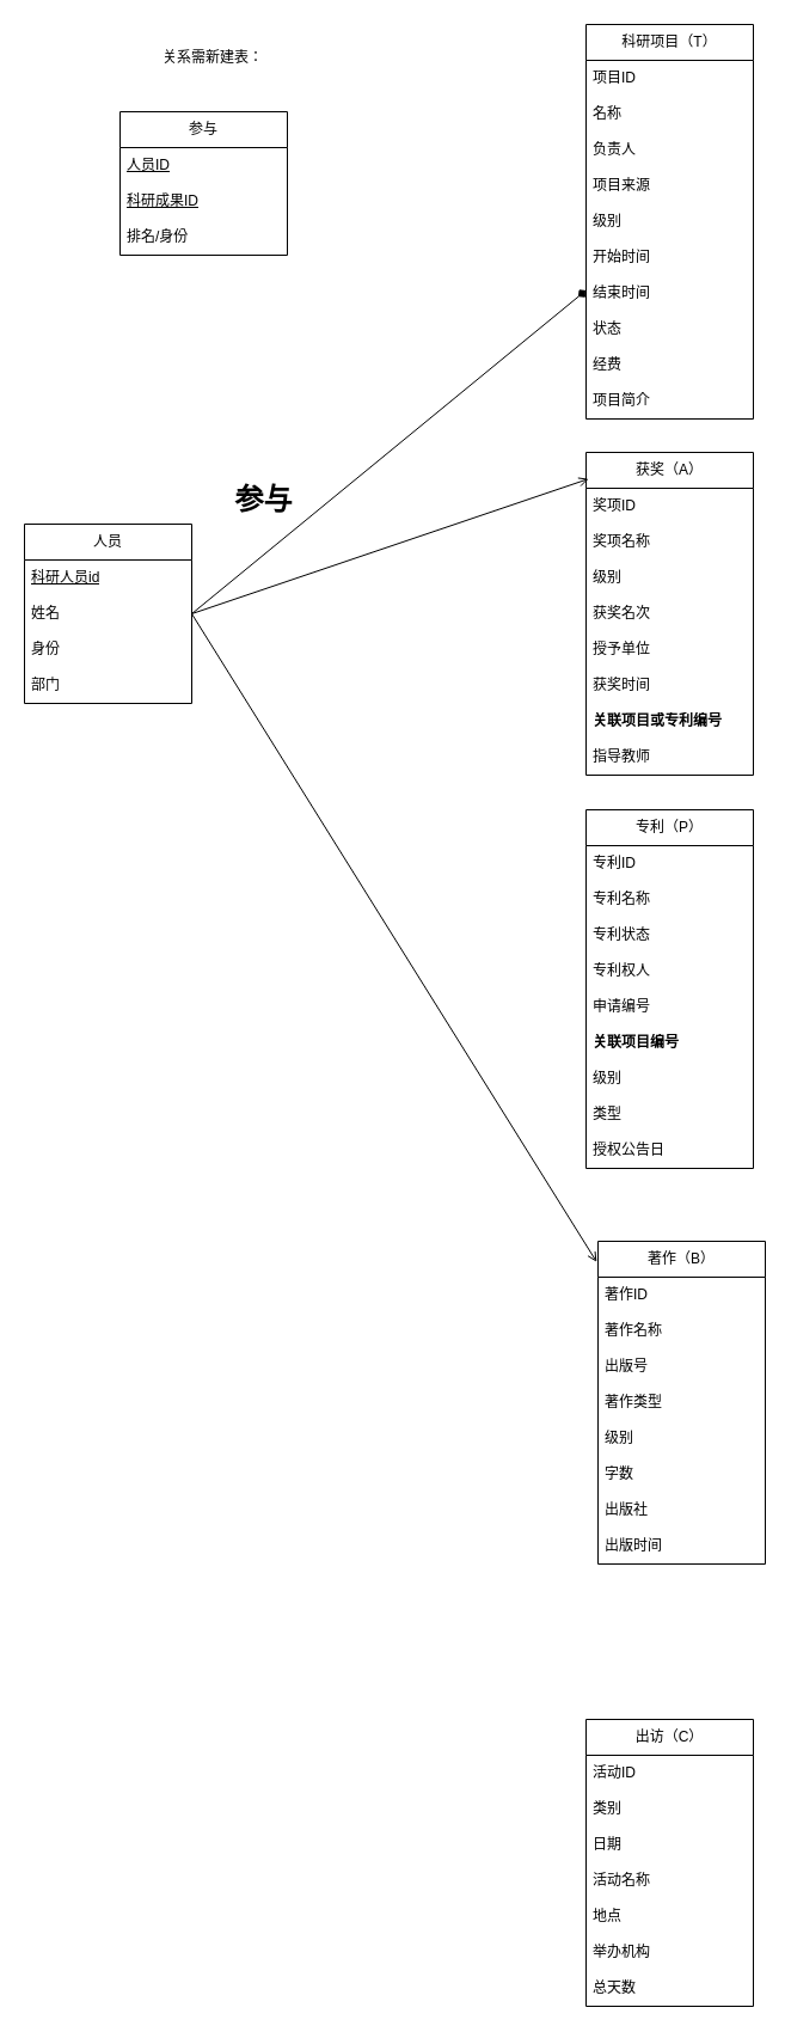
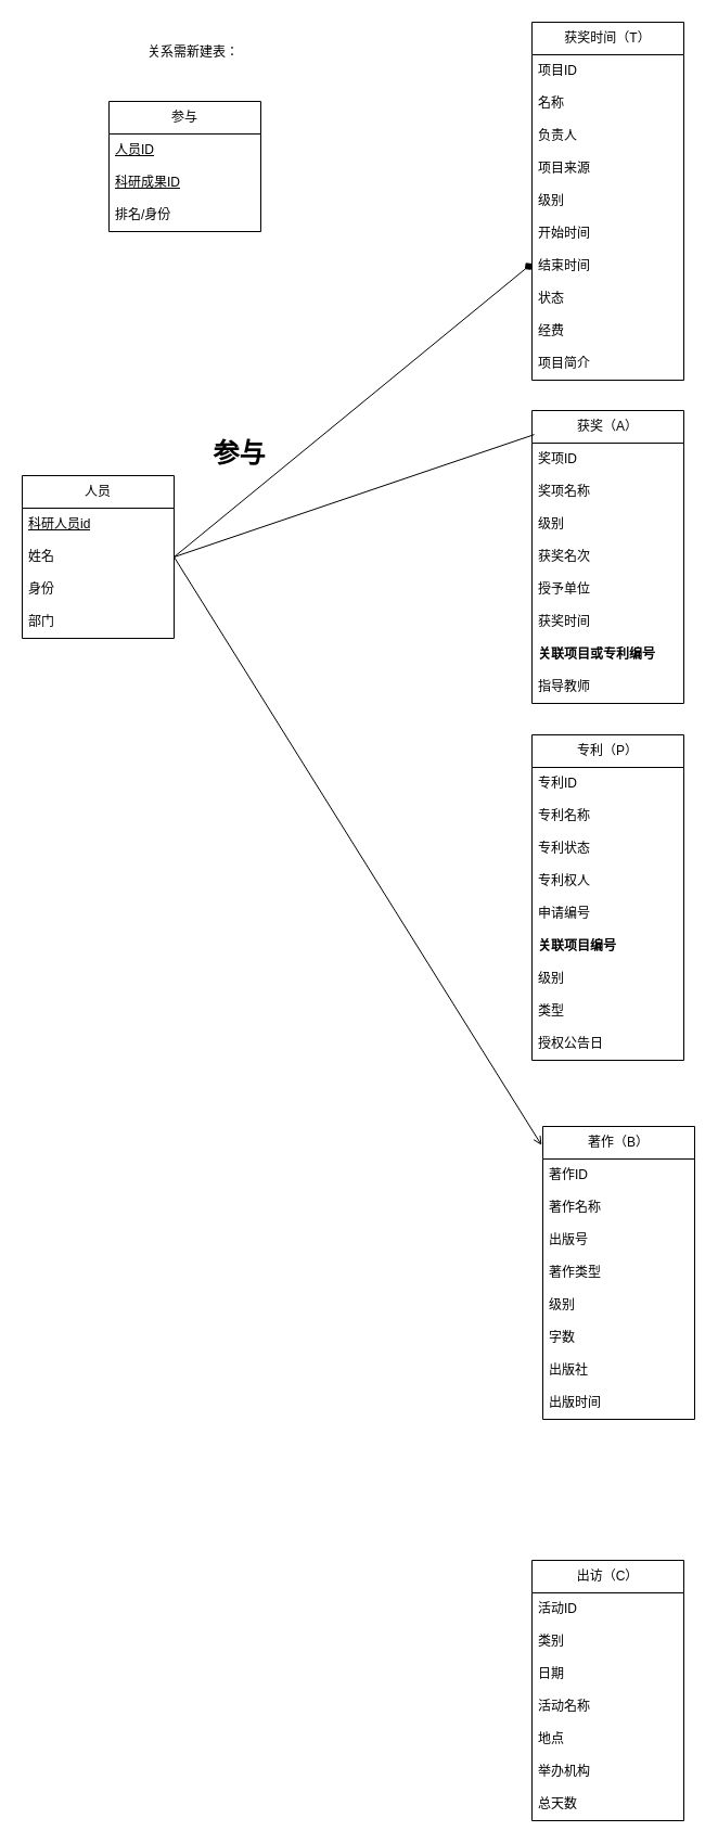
  <mxCell id="0" />
  <mxCell id="1" parent="0" />
- <mxCell id="2" value="科研项目（T）" style="swimlane;fontStyle=0;childLayout=stackLayout;horizontal=1;startSize=30;horizontalStack=0;resizeParent=1;resizeParentMax=0;resizeLast=0;collapsible=1;marginBottom=0;whiteSpace=wrap;html=1;" vertex="1" parent="1"><mxGeometry x="490" y="20" width="140" height="330" as="geometry" /></mxCell>
+ <mxCell id="2" value="获奖时间（T）" style="swimlane;fontStyle=0;childLayout=stackLayout;horizontal=1;startSize=30;horizontalStack=0;resizeParent=1;resizeParentMax=0;resizeLast=0;collapsible=1;marginBottom=0;whiteSpace=wrap;html=1;" vertex="1" parent="1"><mxGeometry x="490" y="20" width="140" height="330" as="geometry" /></mxCell>
  <mxCell id="3" value="项目ID" style="text;strokeColor=none;fillColor=none;align=left;verticalAlign=middle;spacingLeft=4;spacingRight=4;overflow=hidden;points=[[0,0.5],[1,0.5]];portConstraint=eastwest;rotatable=0;whiteSpace=wrap;html=1;" vertex="1" parent="2"><mxGeometry y="30" width="140" height="30" as="geometry" /></mxCell>
  <mxCell id="4" value="名称" style="text;strokeColor=none;fillColor=none;align=left;verticalAlign=middle;spacingLeft=4;spacingRight=4;overflow=hidden;points=[[0,0.5],[1,0.5]];portConstraint=eastwest;rotatable=0;whiteSpace=wrap;html=1;" vertex="1" parent="2"><mxGeometry y="60" width="140" height="30" as="geometry" /></mxCell>
  <mxCell id="5" value="负责人" style="text;strokeColor=none;fillColor=none;align=left;verticalAlign=middle;spacingLeft=4;spacingRight=4;overflow=hidden;points=[[0,0.5],[1,0.5]];portConstraint=eastwest;rotatable=0;whiteSpace=wrap;html=1;" vertex="1" parent="2"><mxGeometry y="90" width="140" height="30" as="geometry" /></mxCell>
  <mxCell id="6" value="项目来源" style="text;strokeColor=none;fillColor=none;align=left;verticalAlign=middle;spacingLeft=4;spacingRight=4;overflow=hidden;points=[[0,0.5],[1,0.5]];portConstraint=eastwest;rotatable=0;whiteSpace=wrap;html=1;" vertex="1" parent="2"><mxGeometry y="120" width="140" height="30" as="geometry" /></mxCell>
  <mxCell id="7" value="级别" style="text;strokeColor=none;fillColor=none;align=left;verticalAlign=middle;spacingLeft=4;spacingRight=4;overflow=hidden;points=[[0,0.5],[1,0.5]];portConstraint=eastwest;rotatable=0;whiteSpace=wrap;html=1;" vertex="1" parent="2"><mxGeometry y="150" width="140" height="30" as="geometry" /></mxCell>
  <mxCell id="8" value="开始时间" style="text;strokeColor=none;fillColor=none;align=left;verticalAlign=middle;spacingLeft=4;spacingRight=4;overflow=hidden;points=[[0,0.5],[1,0.5]];portConstraint=eastwest;rotatable=0;whiteSpace=wrap;html=1;" vertex="1" parent="2"><mxGeometry y="180" width="140" height="30" as="geometry" /></mxCell>
  <mxCell id="9" value="结束时间" style="text;strokeColor=none;fillColor=none;align=left;verticalAlign=middle;spacingLeft=4;spacingRight=4;overflow=hidden;points=[[0,0.5],[1,0.5]];portConstraint=eastwest;rotatable=0;whiteSpace=wrap;html=1;" vertex="1" parent="2"><mxGeometry y="210" width="140" height="30" as="geometry" /></mxCell>
  <mxCell id="10" value="状态" style="text;strokeColor=none;fillColor=none;align=left;verticalAlign=middle;spacingLeft=4;spacingRight=4;overflow=hidden;points=[[0,0.5],[1,0.5]];portConstraint=eastwest;rotatable=0;whiteSpace=wrap;html=1;" vertex="1" parent="2"><mxGeometry y="240" width="140" height="30" as="geometry" /></mxCell>
  <mxCell id="11" value="经费" style="text;strokeColor=none;fillColor=none;align=left;verticalAlign=middle;spacingLeft=4;spacingRight=4;overflow=hidden;points=[[0,0.5],[1,0.5]];portConstraint=eastwest;rotatable=0;whiteSpace=wrap;html=1;" vertex="1" parent="2"><mxGeometry y="270" width="140" height="30" as="geometry" /></mxCell>
  <mxCell id="12" value="项目简介" style="text;strokeColor=none;fillColor=none;align=left;verticalAlign=middle;spacingLeft=4;spacingRight=4;overflow=hidden;points=[[0,0.5],[1,0.5]];portConstraint=eastwest;rotatable=0;whiteSpace=wrap;html=1;" vertex="1" parent="2"><mxGeometry y="300" width="140" height="30" as="geometry" /></mxCell>
  <mxCell id="13" value="获奖（A）" style="swimlane;fontStyle=0;childLayout=stackLayout;horizontal=1;startSize=30;horizontalStack=0;resizeParent=1;resizeParentMax=0;resizeLast=0;collapsible=1;marginBottom=0;whiteSpace=wrap;html=1;" vertex="1" parent="1"><mxGeometry x="490" y="378" width="140" height="270" as="geometry" /></mxCell>
  <mxCell id="14" value="奖项ID" style="text;strokeColor=none;fillColor=none;align=left;verticalAlign=middle;spacingLeft=4;spacingRight=4;overflow=hidden;points=[[0,0.5],[1,0.5]];portConstraint=eastwest;rotatable=0;whiteSpace=wrap;html=1;" vertex="1" parent="13"><mxGeometry y="30" width="140" height="30" as="geometry" /></mxCell>
  <mxCell id="15" value="奖项名称" style="text;strokeColor=none;fillColor=none;align=left;verticalAlign=middle;spacingLeft=4;spacingRight=4;overflow=hidden;points=[[0,0.5],[1,0.5]];portConstraint=eastwest;rotatable=0;whiteSpace=wrap;html=1;" vertex="1" parent="13"><mxGeometry y="60" width="140" height="30" as="geometry" /></mxCell>
  <mxCell id="16" value="级别" style="text;strokeColor=none;fillColor=none;align=left;verticalAlign=middle;spacingLeft=4;spacingRight=4;overflow=hidden;points=[[0,0.5],[1,0.5]];portConstraint=eastwest;rotatable=0;whiteSpace=wrap;html=1;" vertex="1" parent="13"><mxGeometry y="90" width="140" height="30" as="geometry" /></mxCell>
  <mxCell id="17" value="获奖名次" style="text;strokeColor=none;fillColor=none;align=left;verticalAlign=middle;spacingLeft=4;spacingRight=4;overflow=hidden;points=[[0,0.5],[1,0.5]];portConstraint=eastwest;rotatable=0;whiteSpace=wrap;html=1;" vertex="1" parent="13"><mxGeometry y="120" width="140" height="30" as="geometry" /></mxCell>
  <mxCell id="18" value="授予单位" style="text;strokeColor=none;fillColor=none;align=left;verticalAlign=middle;spacingLeft=4;spacingRight=4;overflow=hidden;points=[[0,0.5],[1,0.5]];portConstraint=eastwest;rotatable=0;whiteSpace=wrap;html=1;" vertex="1" parent="13"><mxGeometry y="150" width="140" height="30" as="geometry" /></mxCell>
  <mxCell id="19" value="获奖时间" style="text;strokeColor=none;fillColor=none;align=left;verticalAlign=middle;spacingLeft=4;spacingRight=4;overflow=hidden;points=[[0,0.5],[1,0.5]];portConstraint=eastwest;rotatable=0;whiteSpace=wrap;html=1;" vertex="1" parent="13"><mxGeometry y="180" width="140" height="30" as="geometry" /></mxCell>
  <mxCell id="20" value="&lt;b&gt;关联项目或专利编号&lt;/b&gt;" style="text;strokeColor=none;fillColor=none;align=left;verticalAlign=middle;spacingLeft=4;spacingRight=4;overflow=hidden;points=[[0,0.5],[1,0.5]];portConstraint=eastwest;rotatable=0;whiteSpace=wrap;html=1;" vertex="1" parent="13"><mxGeometry y="210" width="140" height="30" as="geometry" /></mxCell>
  <mxCell id="21" value="指导教师" style="text;strokeColor=none;fillColor=none;align=left;verticalAlign=middle;spacingLeft=4;spacingRight=4;overflow=hidden;points=[[0,0.5],[1,0.5]];portConstraint=eastwest;rotatable=0;whiteSpace=wrap;html=1;" vertex="1" parent="13"><mxGeometry y="240" width="140" height="30" as="geometry" /></mxCell>
  <mxCell id="22" value="专利（P）" style="swimlane;fontStyle=0;childLayout=stackLayout;horizontal=1;startSize=30;horizontalStack=0;resizeParent=1;resizeParentMax=0;resizeLast=0;collapsible=1;marginBottom=0;whiteSpace=wrap;html=1;" vertex="1" parent="1"><mxGeometry x="490" y="677" width="140" height="300" as="geometry" /></mxCell>
  <mxCell id="23" value="专利ID" style="text;strokeColor=none;fillColor=none;align=left;verticalAlign=middle;spacingLeft=4;spacingRight=4;overflow=hidden;points=[[0,0.5],[1,0.5]];portConstraint=eastwest;rotatable=0;whiteSpace=wrap;html=1;" vertex="1" parent="22"><mxGeometry y="30" width="140" height="30" as="geometry" /></mxCell>
  <mxCell id="24" value="专利名称" style="text;strokeColor=none;fillColor=none;align=left;verticalAlign=middle;spacingLeft=4;spacingRight=4;overflow=hidden;points=[[0,0.5],[1,0.5]];portConstraint=eastwest;rotatable=0;whiteSpace=wrap;html=1;" vertex="1" parent="22"><mxGeometry y="60" width="140" height="30" as="geometry" /></mxCell>
  <mxCell id="25" value="专利状态" style="text;strokeColor=none;fillColor=none;align=left;verticalAlign=middle;spacingLeft=4;spacingRight=4;overflow=hidden;points=[[0,0.5],[1,0.5]];portConstraint=eastwest;rotatable=0;whiteSpace=wrap;html=1;" vertex="1" parent="22"><mxGeometry y="90" width="140" height="30" as="geometry" /></mxCell>
  <mxCell id="26" value="专利权人" style="text;strokeColor=none;fillColor=none;align=left;verticalAlign=middle;spacingLeft=4;spacingRight=4;overflow=hidden;points=[[0,0.5],[1,0.5]];portConstraint=eastwest;rotatable=0;whiteSpace=wrap;html=1;" vertex="1" parent="22"><mxGeometry y="120" width="140" height="30" as="geometry" /></mxCell>
  <mxCell id="27" value="申请编号" style="text;strokeColor=none;fillColor=none;align=left;verticalAlign=middle;spacingLeft=4;spacingRight=4;overflow=hidden;points=[[0,0.5],[1,0.5]];portConstraint=eastwest;rotatable=0;whiteSpace=wrap;html=1;" vertex="1" parent="22"><mxGeometry y="150" width="140" height="30" as="geometry" /></mxCell>
  <mxCell id="28" value="&lt;b&gt;关联项目编号&lt;/b&gt;" style="text;strokeColor=none;fillColor=none;align=left;verticalAlign=middle;spacingLeft=4;spacingRight=4;overflow=hidden;points=[[0,0.5],[1,0.5]];portConstraint=eastwest;rotatable=0;whiteSpace=wrap;html=1;" vertex="1" parent="22"><mxGeometry y="180" width="140" height="30" as="geometry" /></mxCell>
  <mxCell id="29" value="级别" style="text;strokeColor=none;fillColor=none;align=left;verticalAlign=middle;spacingLeft=4;spacingRight=4;overflow=hidden;points=[[0,0.5],[1,0.5]];portConstraint=eastwest;rotatable=0;whiteSpace=wrap;html=1;" vertex="1" parent="22"><mxGeometry y="210" width="140" height="30" as="geometry" /></mxCell>
  <mxCell id="30" value="类型" style="text;strokeColor=none;fillColor=none;align=left;verticalAlign=middle;spacingLeft=4;spacingRight=4;overflow=hidden;points=[[0,0.5],[1,0.5]];portConstraint=eastwest;rotatable=0;whiteSpace=wrap;html=1;" vertex="1" parent="22"><mxGeometry y="240" width="140" height="30" as="geometry" /></mxCell>
  <mxCell id="31" value="授权公告日" style="text;strokeColor=none;fillColor=none;align=left;verticalAlign=middle;spacingLeft=4;spacingRight=4;overflow=hidden;points=[[0,0.5],[1,0.5]];portConstraint=eastwest;rotatable=0;whiteSpace=wrap;html=1;" vertex="1" parent="22"><mxGeometry y="270" width="140" height="30" as="geometry" /></mxCell>
  <mxCell id="32" value="著作（B）" style="swimlane;fontStyle=0;childLayout=stackLayout;horizontal=1;startSize=30;horizontalStack=0;resizeParent=1;resizeParentMax=0;resizeLast=0;collapsible=1;marginBottom=0;whiteSpace=wrap;html=1;" vertex="1" parent="1"><mxGeometry x="500" y="1038" width="140" height="270" as="geometry" /></mxCell>
  <mxCell id="33" value="著作ID" style="text;strokeColor=none;fillColor=none;align=left;verticalAlign=middle;spacingLeft=4;spacingRight=4;overflow=hidden;points=[[0,0.5],[1,0.5]];portConstraint=eastwest;rotatable=0;whiteSpace=wrap;html=1;" vertex="1" parent="32"><mxGeometry y="30" width="140" height="30" as="geometry" /></mxCell>
  <mxCell id="34" value="著作名称" style="text;strokeColor=none;fillColor=none;align=left;verticalAlign=middle;spacingLeft=4;spacingRight=4;overflow=hidden;points=[[0,0.5],[1,0.5]];portConstraint=eastwest;rotatable=0;whiteSpace=wrap;html=1;" vertex="1" parent="32"><mxGeometry y="60" width="140" height="30" as="geometry" /></mxCell>
  <mxCell id="35" value="出版号" style="text;strokeColor=none;fillColor=none;align=left;verticalAlign=middle;spacingLeft=4;spacingRight=4;overflow=hidden;points=[[0,0.5],[1,0.5]];portConstraint=eastwest;rotatable=0;whiteSpace=wrap;html=1;" vertex="1" parent="32"><mxGeometry y="90" width="140" height="30" as="geometry" /></mxCell>
  <mxCell id="36" value="著作类型" style="text;strokeColor=none;fillColor=none;align=left;verticalAlign=middle;spacingLeft=4;spacingRight=4;overflow=hidden;points=[[0,0.5],[1,0.5]];portConstraint=eastwest;rotatable=0;whiteSpace=wrap;html=1;" vertex="1" parent="32"><mxGeometry y="120" width="140" height="30" as="geometry" /></mxCell>
  <mxCell id="37" value="级别" style="text;strokeColor=none;fillColor=none;align=left;verticalAlign=middle;spacingLeft=4;spacingRight=4;overflow=hidden;points=[[0,0.5],[1,0.5]];portConstraint=eastwest;rotatable=0;whiteSpace=wrap;html=1;" vertex="1" parent="32"><mxGeometry y="150" width="140" height="30" as="geometry" /></mxCell>
  <mxCell id="38" value="字数" style="text;strokeColor=none;fillColor=none;align=left;verticalAlign=middle;spacingLeft=4;spacingRight=4;overflow=hidden;points=[[0,0.5],[1,0.5]];portConstraint=eastwest;rotatable=0;whiteSpace=wrap;html=1;" vertex="1" parent="32"><mxGeometry y="180" width="140" height="30" as="geometry" /></mxCell>
  <mxCell id="39" value="出版社" style="text;strokeColor=none;fillColor=none;align=left;verticalAlign=middle;spacingLeft=4;spacingRight=4;overflow=hidden;points=[[0,0.5],[1,0.5]];portConstraint=eastwest;rotatable=0;whiteSpace=wrap;html=1;" vertex="1" parent="32"><mxGeometry y="210" width="140" height="30" as="geometry" /></mxCell>
  <mxCell id="40" value="出版时间" style="text;strokeColor=none;fillColor=none;align=left;verticalAlign=middle;spacingLeft=4;spacingRight=4;overflow=hidden;points=[[0,0.5],[1,0.5]];portConstraint=eastwest;rotatable=0;whiteSpace=wrap;html=1;" vertex="1" parent="32"><mxGeometry y="240" width="140" height="30" as="geometry" /></mxCell>
  <mxCell id="41" value="人员" style="swimlane;fontStyle=0;childLayout=stackLayout;horizontal=1;startSize=30;horizontalStack=0;resizeParent=1;resizeParentMax=0;resizeLast=0;collapsible=1;marginBottom=0;whiteSpace=wrap;html=1;" vertex="1" parent="1"><mxGeometry x="20" y="438" width="140" height="150" as="geometry" /></mxCell>
  <mxCell id="42" value="&lt;u&gt;科研人员id&lt;/u&gt;" style="text;strokeColor=none;fillColor=none;align=left;verticalAlign=middle;spacingLeft=4;spacingRight=4;overflow=hidden;points=[[0,0.5],[1,0.5]];portConstraint=eastwest;rotatable=0;whiteSpace=wrap;html=1;" vertex="1" parent="41"><mxGeometry y="30" width="140" height="30" as="geometry" /></mxCell>
  <mxCell id="43" value="姓名" style="text;strokeColor=none;fillColor=none;align=left;verticalAlign=middle;spacingLeft=4;spacingRight=4;overflow=hidden;points=[[0,0.5],[1,0.5]];portConstraint=eastwest;rotatable=0;whiteSpace=wrap;html=1;" vertex="1" parent="41"><mxGeometry y="60" width="140" height="30" as="geometry" /></mxCell>
  <mxCell id="44" value="身份" style="text;strokeColor=none;fillColor=none;align=left;verticalAlign=middle;spacingLeft=4;spacingRight=4;overflow=hidden;points=[[0,0.5],[1,0.5]];portConstraint=eastwest;rotatable=0;whiteSpace=wrap;html=1;" vertex="1" parent="41"><mxGeometry y="90" width="140" height="30" as="geometry" /></mxCell>
  <mxCell id="45" value="部门" style="text;strokeColor=none;fillColor=none;align=left;verticalAlign=middle;spacingLeft=4;spacingRight=4;overflow=hidden;points=[[0,0.5],[1,0.5]];portConstraint=eastwest;rotatable=0;whiteSpace=wrap;html=1;" vertex="1" parent="41"><mxGeometry y="120" width="140" height="30" as="geometry" /></mxCell>
  <mxCell id="46" value="出访（C）" style="swimlane;fontStyle=0;childLayout=stackLayout;horizontal=1;startSize=30;horizontalStack=0;resizeParent=1;resizeParentMax=0;resizeLast=0;collapsible=1;marginBottom=0;whiteSpace=wrap;html=1;" vertex="1" parent="1"><mxGeometry x="490" y="1438" width="140" height="240" as="geometry" /></mxCell>
  <mxCell id="47" value="活动ID" style="text;strokeColor=none;fillColor=none;align=left;verticalAlign=middle;spacingLeft=4;spacingRight=4;overflow=hidden;points=[[0,0.5],[1,0.5]];portConstraint=eastwest;rotatable=0;whiteSpace=wrap;html=1;" vertex="1" parent="46"><mxGeometry y="30" width="140" height="30" as="geometry" /></mxCell>
  <mxCell id="48" value="类别" style="text;strokeColor=none;fillColor=none;align=left;verticalAlign=middle;spacingLeft=4;spacingRight=4;overflow=hidden;points=[[0,0.5],[1,0.5]];portConstraint=eastwest;rotatable=0;whiteSpace=wrap;html=1;" vertex="1" parent="46"><mxGeometry y="60" width="140" height="30" as="geometry" /></mxCell>
  <mxCell id="49" value="日期" style="text;strokeColor=none;fillColor=none;align=left;verticalAlign=middle;spacingLeft=4;spacingRight=4;overflow=hidden;points=[[0,0.5],[1,0.5]];portConstraint=eastwest;rotatable=0;whiteSpace=wrap;html=1;" vertex="1" parent="46"><mxGeometry y="90" width="140" height="30" as="geometry" /></mxCell>
  <mxCell id="50" value="活动名称" style="text;strokeColor=none;fillColor=none;align=left;verticalAlign=middle;spacingLeft=4;spacingRight=4;overflow=hidden;points=[[0,0.5],[1,0.5]];portConstraint=eastwest;rotatable=0;whiteSpace=wrap;html=1;" vertex="1" parent="46"><mxGeometry y="120" width="140" height="30" as="geometry" /></mxCell>
  <mxCell id="51" value="地点" style="text;strokeColor=none;fillColor=none;align=left;verticalAlign=middle;spacingLeft=4;spacingRight=4;overflow=hidden;points=[[0,0.5],[1,0.5]];portConstraint=eastwest;rotatable=0;whiteSpace=wrap;html=1;" vertex="1" parent="46"><mxGeometry y="150" width="140" height="30" as="geometry" /></mxCell>
  <mxCell id="52" value="举办机构" style="text;strokeColor=none;fillColor=none;align=left;verticalAlign=middle;spacingLeft=4;spacingRight=4;overflow=hidden;points=[[0,0.5],[1,0.5]];portConstraint=eastwest;rotatable=0;whiteSpace=wrap;html=1;" vertex="1" parent="46"><mxGeometry y="180" width="140" height="30" as="geometry" /></mxCell>
  <mxCell id="53" value="总天数" style="text;strokeColor=none;fillColor=none;align=left;verticalAlign=middle;spacingLeft=4;spacingRight=4;overflow=hidden;points=[[0,0.5],[1,0.5]];portConstraint=eastwest;rotatable=0;whiteSpace=wrap;html=1;" vertex="1" parent="46"><mxGeometry y="210" width="140" height="30" as="geometry" /></mxCell>
  <mxCell id="54" value="参与" style="text;strokeColor=none;fillColor=none;html=1;fontSize=24;fontStyle=1;verticalAlign=middle;align=center;" vertex="1" parent="1"><mxGeometry x="170" y="398" width="100" height="40" as="geometry" /></mxCell>
  <mxCell id="55" value="" style="endArrow=diamond;html=1;rounded=0;exitX=1;exitY=0.5;exitDx=0;exitDy=0;" edge="1" parent="1" source="43" target="2"><mxGeometry width="50" height="50" relative="1" as="geometry"><mxPoint x="250" y="458" as="sourcePoint" /><mxPoint x="300" y="408" as="targetPoint" /></mxGeometry></mxCell>
- <mxCell id="56" value="" style="endArrow=open;html=1;rounded=0;exitX=1;exitY=0.5;exitDx=0;exitDy=0;entryX=0.015;entryY=0.082;entryDx=0;entryDy=0;entryPerimeter=0;" edge="1" parent="1" source="43" target="13"><mxGeometry width="50" height="50" relative="1" as="geometry"><mxPoint x="250" y="528" as="sourcePoint" /><mxPoint x="300" y="478" as="targetPoint" /></mxGeometry></mxCell>
+ <mxCell id="56" value="" style="endArrow=none;html=1;rounded=0;exitX=1;exitY=0.5;exitDx=0;exitDy=0;entryX=0.015;entryY=0.082;entryDx=0;entryDy=0;entryPerimeter=0;" edge="1" parent="1" source="43" target="13"><mxGeometry width="50" height="50" relative="1" as="geometry"><mxPoint x="250" y="528" as="sourcePoint" /><mxPoint x="300" y="478" as="targetPoint" /></mxGeometry></mxCell>
  <mxCell id="57" value="" style="endArrow=open;html=1;rounded=0;exitX=1;exitY=0.5;exitDx=0;exitDy=0;entryX=-0.008;entryY=0.064;entryDx=0;entryDy=0;entryPerimeter=0;" edge="1" parent="1" source="43" target="32"><mxGeometry width="50" height="50" relative="1" as="geometry"><mxPoint x="250" y="708" as="sourcePoint" /><mxPoint x="300" y="658" as="targetPoint" /></mxGeometry></mxCell>
  <mxCell id="58" value="参与" style="swimlane;fontStyle=0;childLayout=stackLayout;horizontal=1;startSize=30;horizontalStack=0;resizeParent=1;resizeParentMax=0;resizeLast=0;collapsible=1;marginBottom=0;whiteSpace=wrap;html=1;" vertex="1" parent="1"><mxGeometry x="100" y="93" width="140" height="120" as="geometry" /></mxCell>
  <mxCell id="59" value="&lt;u&gt;人员ID&lt;/u&gt;" style="text;strokeColor=none;fillColor=none;align=left;verticalAlign=middle;spacingLeft=4;spacingRight=4;overflow=hidden;points=[[0,0.5],[1,0.5]];portConstraint=eastwest;rotatable=0;whiteSpace=wrap;html=1;" vertex="1" parent="58"><mxGeometry y="30" width="140" height="30" as="geometry" /></mxCell>
  <mxCell id="60" value="&lt;u&gt;科研成果ID&lt;/u&gt;" style="text;strokeColor=none;fillColor=none;align=left;verticalAlign=middle;spacingLeft=4;spacingRight=4;overflow=hidden;points=[[0,0.5],[1,0.5]];portConstraint=eastwest;rotatable=0;whiteSpace=wrap;html=1;" vertex="1" parent="58"><mxGeometry y="60" width="140" height="30" as="geometry" /></mxCell>
  <mxCell id="61" value="排名/身份" style="text;strokeColor=none;fillColor=none;align=left;verticalAlign=middle;spacingLeft=4;spacingRight=4;overflow=hidden;points=[[0,0.5],[1,0.5]];portConstraint=eastwest;rotatable=0;whiteSpace=wrap;html=1;" vertex="1" parent="58"><mxGeometry y="90" width="140" height="30" as="geometry" /></mxCell>
  <mxCell id="62" value="关系需新建表：" style="text;strokeColor=none;fillColor=none;align=left;verticalAlign=middle;spacingLeft=4;spacingRight=4;overflow=hidden;points=[[0,0.5],[1,0.5]];portConstraint=eastwest;rotatable=0;whiteSpace=wrap;html=1;" vertex="1" parent="1"><mxGeometry x="130" y="33" width="120" height="30" as="geometry" /></mxCell>
